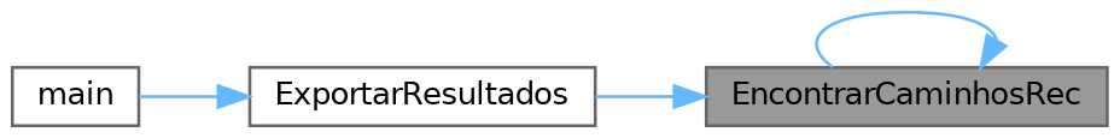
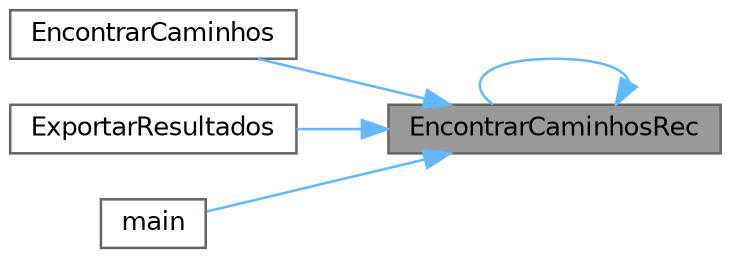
  digraph {
    rankdir=RL
    node [color=grey40 fillcolor=white fontname=Helvetica fontsize=10 shape=box style=filled]
    edge [color=steelblue1 dir=back fontname=Helvetica fontsize=10 labelfontname=Helvetica labelfontsize=10 style=solid]
    n1 [color=gray40 fillcolor=grey60 fontcolor=black height=0.2 label=EncontrarCaminhosRec width=0.4]
+   n2 [height=0.2 label=EncontrarCaminhos width=0.4]
    n3 [height=0.2 label=ExportarResultados width=0.4]
    n4 [height=0.2 label=main width=0.4]
    n1 -> n1
+   n1 -> n2
    n1 -> n3
-   n3 -> n4
+   n1 -> n4
  }
